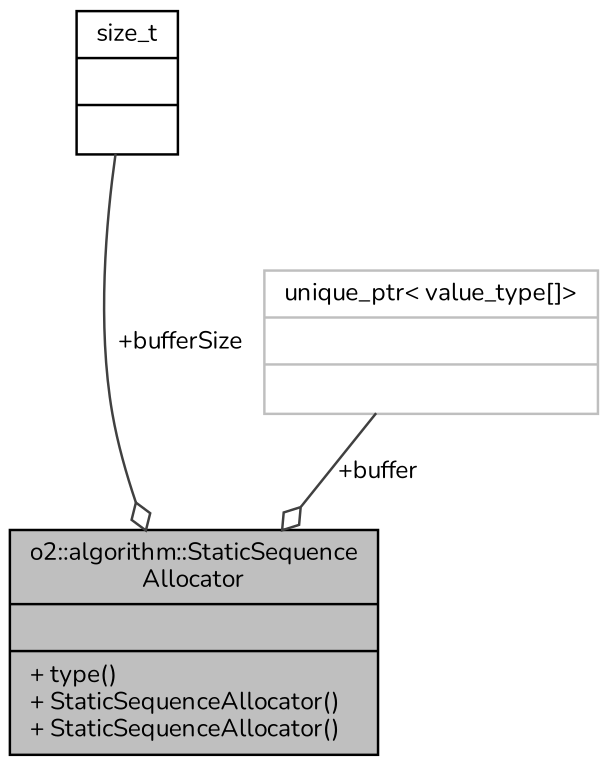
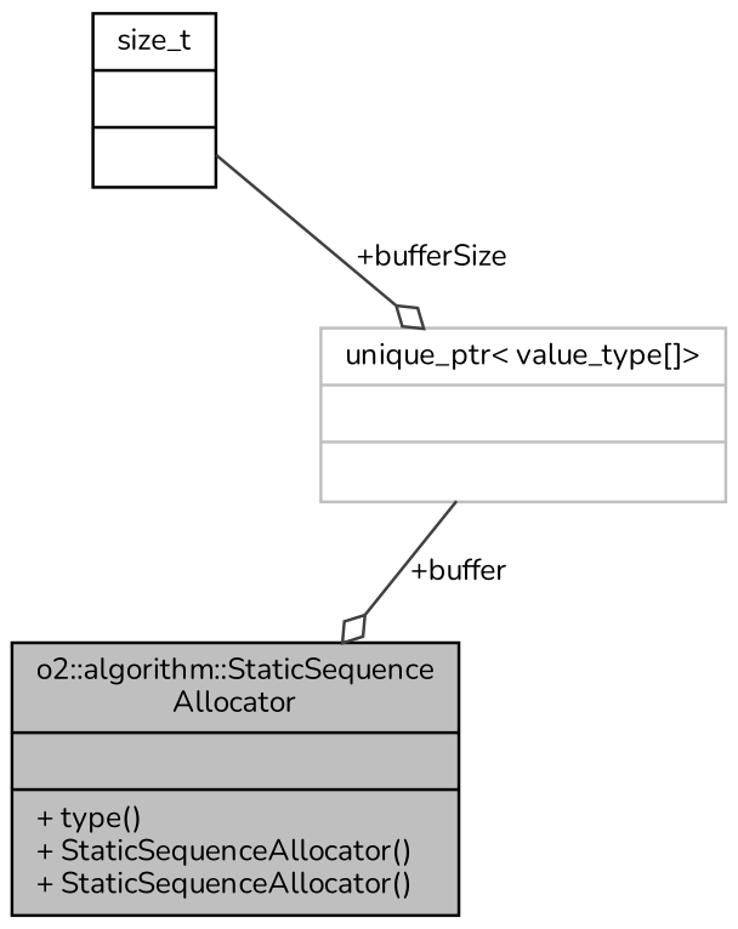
  digraph {
    fontname=Nunito
    node [color=black fontname=Nunito fontsize=10 shape=record]
    edge [arrowhead=odiamond color=grey25 fontname=Nunito fontsize=10 labelfontname=Helvetica labelfontsize=10 style=solid]
    n1 [fillcolor=grey75 fontcolor=black height=0.2 label="{o2::algorithm::StaticSequence\lAllocator\n||+ type()\l+ StaticSequenceAllocator()\l+ StaticSequenceAllocator()\l}" style=filled width=0.4]
    n2 [color=grey75 height=0.2 label="{unique_ptr\< value_type[]\>\n||}" width=0.4]
    n3 [height=0.2 label="{size_t\n||}" width=0.4]
    n2 -> n1 [label=" +buffer"]
-   n3 -> n1 [label=" +bufferSize"]
+   n3 -> n2 [label=" +bufferSize"]
  }
